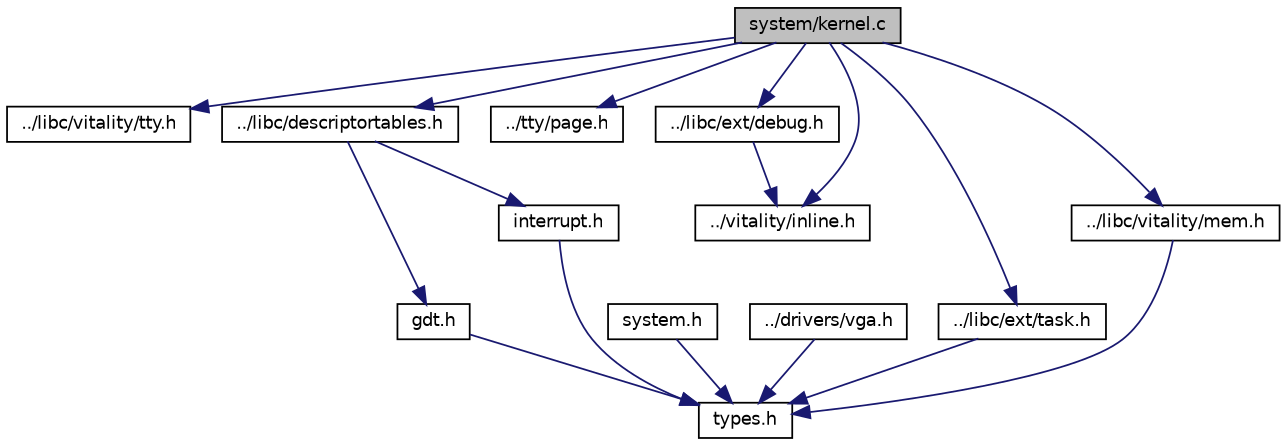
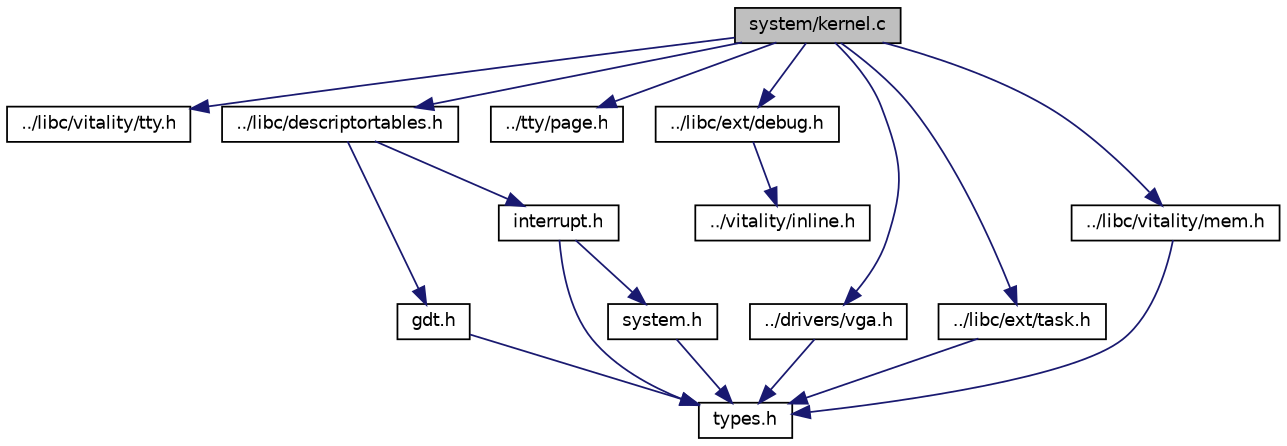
  digraph {
    node [color=black fillcolor=white fontname=Helvetica fontsize=10 shape=record style=filled]
    edge [color=midnightblue fontname=Helvetica fontsize=10 labelfontname=Helvetica labelfontsize=10 style=solid]
    n1 [fillcolor=grey75 fontcolor=black height=0.2 label="system/kernel.c" width=0.4]
    n2 [height=0.2 label="../libc/vitality/tty.h" width=0.4]
    n3 [height=0.2 label="../libc/descriptortables.h" width=0.4]
    n4 [height=0.2 label="../tty/page.h" width=0.4]
    n5 [height=0.2 label="../libc/ext/debug.h" width=0.4]
    n6 [height=0.2 label="../drivers/vga.h" width=0.4]
    n7 [height=0.2 label="../libc/ext/task.h" width=0.4]
    n8 [height=0.2 label="../libc/vitality/mem.h" width=0.4]
    n9 [height=0.2 label="gdt.h" width=0.4]
    n10 [height=0.2 label="interrupt.h" width=0.4]
    n11 [height=0.2 label="../vitality/inline.h" width=0.4]
    n12 [height=0.2 label="types.h" width=0.4]
    n13 [height=0.2 label="system.h" width=0.4]
    n1 -> n2
    n1 -> n3
    n1 -> n4
    n1 -> n5
-   n1 -> n11
+   n1 -> n6
    n1 -> n7
    n1 -> n8
    n3 -> n9
    n3 -> n10
    n5 -> n11
    n6 -> n12
    n7 -> n12
    n8 -> n12
    n9 -> n12
    n10 -> n12
+   n10 -> n13
    n13 -> n12
  }
